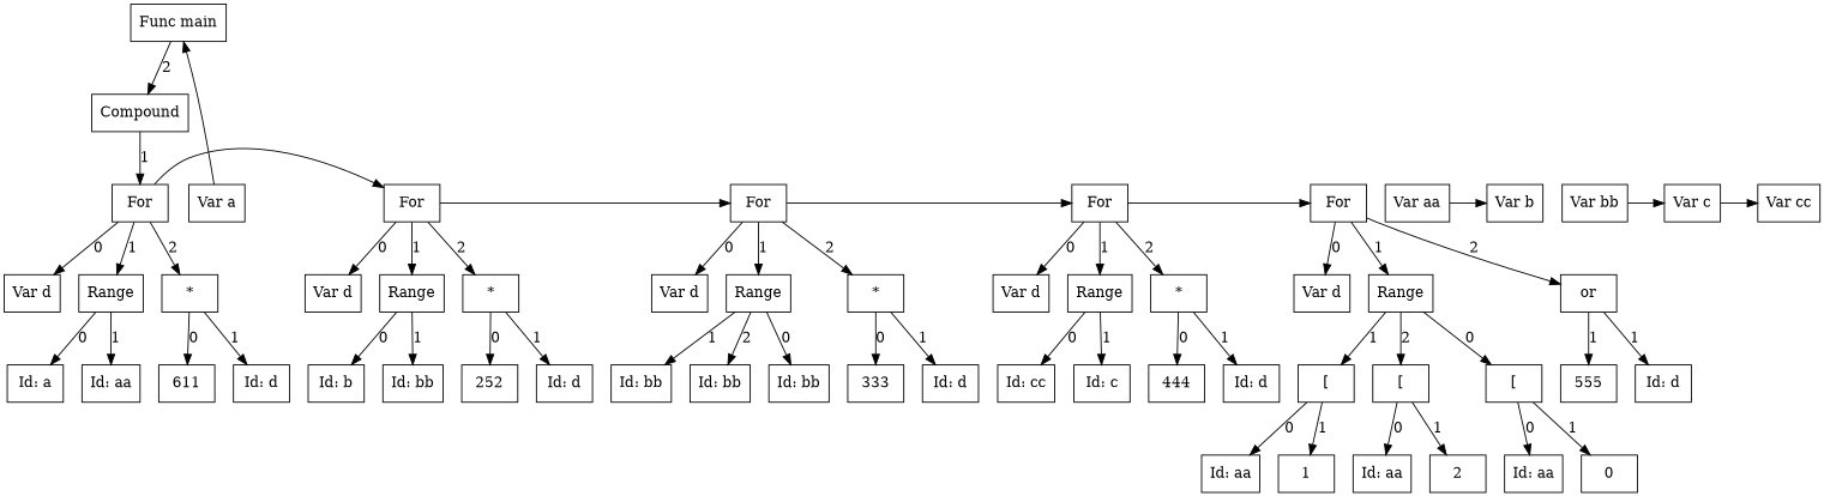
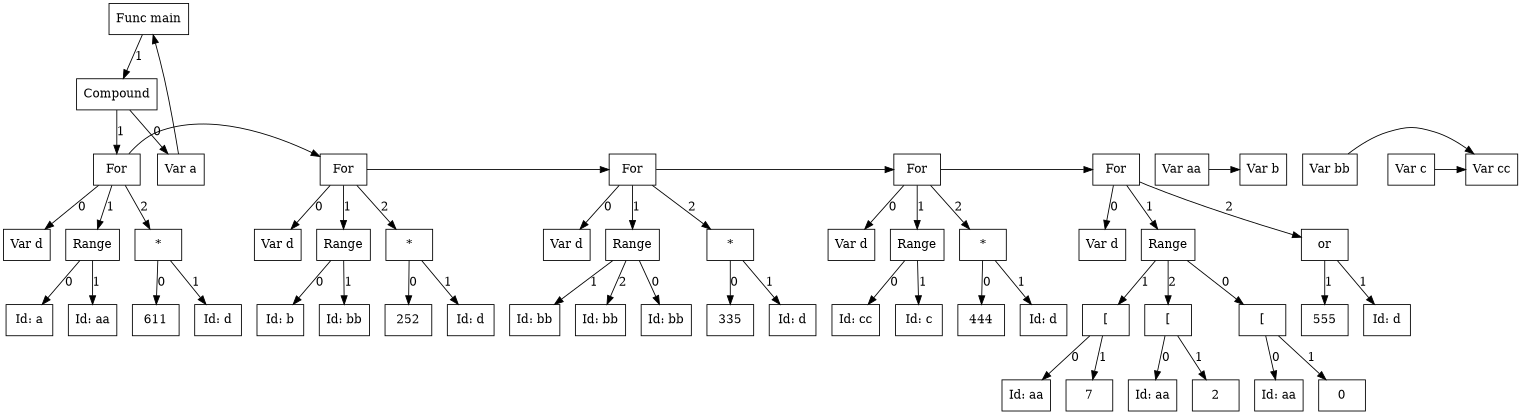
  digraph {
    fontname="DejaVu Serif"
    node [fontname="DejaVu Serif" shape=box]
    edge [fontname="DejaVu Serif"]
    n1 [label="Func main"]
    n2 [label=Compound]
    n3 [label="Var a"]
    n4 [label=For]
    n5 [label="Var aa"]
    n6 [label="Var b"]
    n7 [label="Var bb"]
    n8 [label="Var c"]
    n9 [label="Var cc"]
    n10 [label="Var d"]
    n11 [label=Range]
    n12 [label="*"]
    n13 [label="Id: a"]
    n14 [label="Id: aa"]
    n15 [label=611]
    n16 [label="Id: d"]
    n17 [label=For]
    n18 [label=For]
    n19 [label=For]
    n20 [label=For]
    n21 [label="Var d"]
    n22 [label=Range]
    n23 [label="*"]
    n24 [label="Id: b"]
    n25 [label="Id: bb"]
    n26 [label=252]
    n27 [label="Id: d"]
    n28 [label="Var d"]
    n29 [label=Range]
    n30 [label="*"]
    n31 [label="Var d"]
    n32 [label=Range]
    n33 [label=or]
    n34 [label="Id: bb"]
    n35 [label="Id: bb"]
    n36 [label="Id: bb"]
-   n37 [label=333]
+   n37 [label=335]
    n38 [label="Id: d"]
    n39 [label="Var d"]
    n40 [label=Range]
    n41 [label="*"]
    n42 [label="Id: cc"]
    n43 [label="Id: c"]
    n44 [label=444]
    n45 [label="Id: d"]
    n46 [label="["]
    n47 [label="["]
    n48 [label="["]
    n49 [label="Id: aa"]
    n50 [label=0]
    n51 [label="Id: aa"]
-   n52 [label=1]
+   n52 [label=7]
    n53 [label="Id: aa"]
    n54 [label=2]
    n55 [label=555]
    n56 [label="Id: d"]
    subgraph sub_1 {
      rankdir=TB
      n1
      n2
    }
    subgraph sub_2 {
      ordering=out
      rank=same
      rankdir=LR
      n2
    }
    subgraph sub_3 {
      ordering=out
      rank=same
      rankdir=LR
      n3
      n4
    }
    subgraph sub_4 {
      rankdir=TB
      n2
      n3
      n4
    }
    subgraph sub_5 {
      rank=same
      rankdir=LR
      n3
      n5
      n6
      n7
      n8
      n9
    }
    subgraph sub_6 {
      rankdir=LR
      n3
      n5
      n6
      n7
      n8
      n9
    }
    subgraph sub_7 {
      ordering=out
      rank=same
      rankdir=LR
      n10
      n11
      n12
    }
    subgraph sub_8 {
      rankdir=TB
      n4
      n10
      n11
      n12
    }
    subgraph sub_9 {
      ordering=out
      rank=same
      rankdir=LR
      n13
      n14
    }
    subgraph sub_10 {
      rankdir=TB
      n11
      n13
      n14
    }
    subgraph sub_11 {
      ordering=out
      rank=same
      rankdir=LR
      n15
      n16
    }
    subgraph sub_12 {
      rankdir=TB
      n12
      n15
      n16
    }
    subgraph sub_13 {
      rank=same
      rankdir=LR
      n4
      n17
      n18
      n19
      n20
    }
    subgraph sub_14 {
      rankdir=LR
      n4
      n17
      n18
      n19
      n20
    }
    subgraph sub_15 {
      ordering=out
      rank=same
      rankdir=LR
      n21
      n22
      n23
    }
    subgraph sub_16 {
      rankdir=TB
      n17
      n21
      n22
      n23
    }
    subgraph sub_17 {
      ordering=out
      rank=same
      rankdir=LR
      n24
      n25
    }
    subgraph sub_18 {
      rankdir=TB
      n22
      n24
      n25
    }
    subgraph sub_19 {
      ordering=out
      rank=same
      rankdir=LR
      n26
      n27
    }
    subgraph sub_20 {
      rankdir=TB
      n23
      n26
      n27
    }
    subgraph sub_21 {
      ordering=out
      rank=same
      rankdir=LR
      n28
      n29
      n30
    }
    subgraph sub_22 {
      ordering=out
      rank=same
      rankdir=LR
      n31
      n32
      n33
    }
    subgraph sub_23 {
      rankdir=TB
      n18
      n28
      n29
      n30
    }
    subgraph sub_24 {
      ordering=out
      rank=same
      rankdir=LR
      n34
      n35
      n36
    }
    subgraph sub_25 {
      rankdir=TB
      n29
      n34
      n35
      n36
    }
    subgraph sub_26 {
      ordering=out
      rank=same
      rankdir=LR
      n37
      n38
    }
    subgraph sub_27 {
      rankdir=TB
      n30
      n37
      n38
    }
    subgraph sub_28 {
      ordering=out
      rank=same
      rankdir=LR
      n39
      n40
      n41
    }
    subgraph sub_29 {
      rankdir=TB
      n19
      n39
      n40
      n41
    }
    subgraph sub_30 {
      ordering=out
      rank=same
      rankdir=LR
      n42
      n43
    }
    subgraph sub_31 {
      rankdir=TB
      n40
      n42
      n43
    }
    subgraph sub_32 {
      ordering=out
      rank=same
      rankdir=LR
      n44
      n45
    }
    subgraph sub_33 {
      rankdir=TB
      n41
      n44
      n45
    }
    subgraph sub_34 {
      rankdir=TB
      n20
      n31
      n32
      n33
    }
    subgraph sub_35 {
      ordering=out
      rank=same
      rankdir=LR
      n46
      n47
      n48
    }
    subgraph sub_36 {
      rankdir=TB
      n32
      n46
      n47
      n48
    }
    subgraph sub_37 {
      ordering=out
      rank=same
      rankdir=LR
      n49
      n50
    }
    subgraph sub_38 {
      rankdir=TB
      n46
      n49
      n50
    }
    subgraph sub_39 {
      ordering=out
      rank=same
      rankdir=LR
      n51
      n52
    }
    subgraph sub_40 {
      rankdir=TB
      n47
      n51
      n52
    }
    subgraph sub_41 {
      ordering=out
      rank=same
      rankdir=LR
      n53
      n54
    }
    subgraph sub_42 {
      rankdir=TB
      n48
      n53
      n54
    }
    subgraph sub_43 {
      ordering=out
      rank=same
      rankdir=LR
      n55
      n56
    }
    subgraph sub_44 {
      rankdir=TB
      n33
      n55
      n56
    }
-   n1 -> n2 [label=2]
+   n1 -> n2 [label=1]
+   n2 -> n3 [label=0]
    n2 -> n4 [label=1]
    n3 -> n1
    n4 -> n10 [label=0]
    n4 -> n11 [label=1]
    n4 -> n12 [label=2]
    n4 -> n17
    n5 -> n6
-   n7 -> n8
+   n7 -> n9
    n8 -> n9
    n11 -> n13 [label=0]
    n11 -> n14 [label=1]
    n12 -> n15 [label=0]
    n12 -> n16 [label=1]
    n17 -> n18
    n17 -> n21 [label=0]
    n17 -> n22 [label=1]
    n17 -> n23 [label=2]
    n18 -> n19
    n18 -> n28 [label=0]
    n18 -> n29 [label=1]
    n18 -> n30 [label=2]
    n19 -> n20
    n19 -> n39 [label=0]
    n19 -> n40 [label=1]
    n19 -> n41 [label=2]
    n20 -> n31 [label=0]
    n20 -> n32 [label=1]
    n20 -> n33 [label=2]
    n22 -> n24 [label=0]
    n22 -> n25 [label=1]
    n23 -> n26 [label=0]
    n23 -> n27 [label=1]
    n29 -> n34 [label=0]
    n29 -> n35 [label=1]
    n29 -> n36 [label=2]
    n30 -> n37 [label=0]
    n30 -> n38 [label=1]
    n32 -> n46 [label=0]
    n32 -> n47 [label=1]
    n32 -> n48 [label=2]
    n33 -> n55 [label=1]
    n33 -> n56 [label=1]
    n40 -> n42 [label=0]
    n40 -> n43 [label=1]
    n41 -> n44 [label=0]
    n41 -> n45 [label=1]
    n46 -> n49 [label=0]
    n46 -> n50 [label=1]
    n47 -> n51 [label=0]
    n47 -> n52 [label=1]
    n48 -> n53 [label=0]
    n48 -> n54 [label=1]
  }
